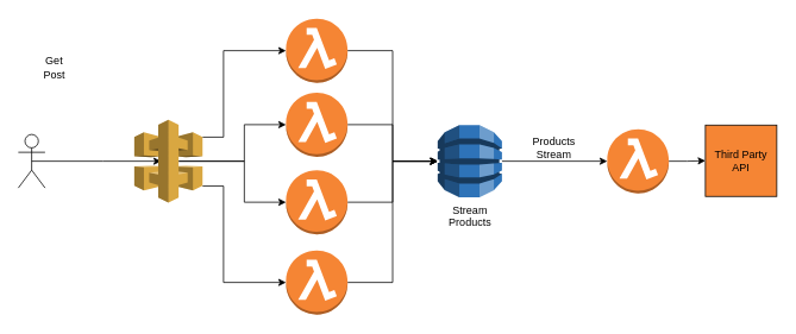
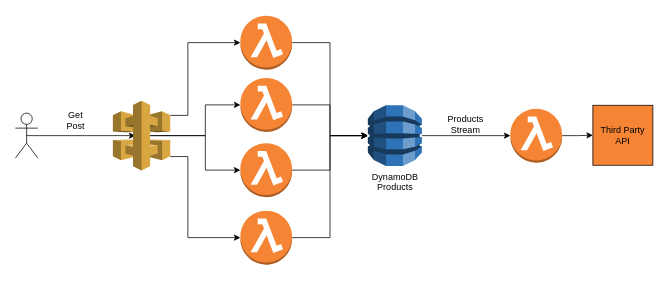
  <mxCell id="0" />
  <mxCell id="1" parent="0" />
  <mxCell id="2" style="edgeStyle=orthogonalEdgeStyle;rounded=0;orthogonalLoop=1;jettySize=auto;html=1;exitX=0.5;exitY=0.5;exitDx=0;exitDy=0;exitPerimeter=0;" edge="1" parent="1" source="3"><mxGeometry relative="1" as="geometry"><mxPoint x="180" y="180" as="targetPoint" /></mxGeometry></mxCell>
  <mxCell id="3" value="" style="shape=umlActor;verticalLabelPosition=bottom;verticalAlign=top;html=1;outlineConnect=0;" vertex="1" parent="1"><mxGeometry x="20" y="150" width="30" height="60" as="geometry" /></mxCell>
  <mxCell id="4" style="edgeStyle=orthogonalEdgeStyle;rounded=0;orthogonalLoop=1;jettySize=auto;html=1;entryX=0;entryY=0.5;entryDx=0;entryDy=0;entryPerimeter=0;" edge="1" parent="1" source="5" target="23"><mxGeometry relative="1" as="geometry"><mxPoint x="710" y="180" as="targetPoint" /></mxGeometry></mxCell>
- <mxCell id="5" value="Stream&lt;br&gt;Products" style="outlineConnect=0;dashed=0;verticalLabelPosition=bottom;verticalAlign=top;align=center;html=1;shape=mxgraph.aws3.dynamo_db;fillColor=#2E73B8;gradientColor=none;" vertex="1" parent="1"><mxGeometry x="490" y="139.5" width="72" height="81" as="geometry" /></mxCell>
+ <mxCell id="5" value="DynamoDB&lt;br&gt;Products" style="outlineConnect=0;dashed=0;verticalLabelPosition=bottom;verticalAlign=top;align=center;html=1;shape=mxgraph.aws3.dynamo_db;fillColor=#2E73B8;gradientColor=none;" vertex="1" parent="1"><mxGeometry x="490" y="139.5" width="72" height="81" as="geometry" /></mxCell>
  <mxCell id="6" style="edgeStyle=orthogonalEdgeStyle;rounded=0;orthogonalLoop=1;jettySize=auto;html=1;exitX=1;exitY=0.5;exitDx=0;exitDy=0;exitPerimeter=0;" edge="1" parent="1" source="23" target="7"><mxGeometry relative="1" as="geometry"><mxPoint x="790" y="180" as="sourcePoint" /></mxGeometry></mxCell>
  <mxCell id="7" value="Third Party API" style="whiteSpace=wrap;html=1;aspect=fixed;fillColor=#f58534;" vertex="1" parent="1"><mxGeometry x="790" y="139.5" width="80" height="80" as="geometry" /></mxCell>
- <mxCell id="8" value="Get&lt;br&gt;Post" style="text;html=1;align=center;verticalAlign=middle;resizable=0;points=[];autosize=1;strokeColor=none;" vertex="1" parent="1"><mxGeometry x="40" y="60" width="40" height="30" as="geometry" /></mxCell>
+ <mxCell id="8" value="Get&lt;br&gt;Post" style="text;html=1;align=center;verticalAlign=middle;resizable=0;points=[];autosize=1;strokeColor=none;" vertex="1" parent="1"><mxGeometry x="80" y="145" width="40" height="30" as="geometry" /></mxCell>
  <mxCell id="9" style="edgeStyle=orthogonalEdgeStyle;rounded=0;orthogonalLoop=1;jettySize=auto;html=1;exitX=1;exitY=0.21;exitDx=0;exitDy=0;exitPerimeter=0;entryX=0;entryY=0.5;entryDx=0;entryDy=0;entryPerimeter=0;" edge="1" parent="1" source="13" target="15"><mxGeometry relative="1" as="geometry"><Array as="points"><mxPoint x="250" y="153" /><mxPoint x="250" y="56" /></Array></mxGeometry></mxCell>
  <mxCell id="10" style="edgeStyle=orthogonalEdgeStyle;rounded=0;orthogonalLoop=1;jettySize=auto;html=1;exitX=0.65;exitY=0.5;exitDx=0;exitDy=0;exitPerimeter=0;entryX=0;entryY=0.5;entryDx=0;entryDy=0;entryPerimeter=0;" edge="1" parent="1" source="13" target="17"><mxGeometry relative="1" as="geometry" /></mxCell>
  <mxCell id="11" style="edgeStyle=orthogonalEdgeStyle;rounded=0;orthogonalLoop=1;jettySize=auto;html=1;exitX=0.65;exitY=0.5;exitDx=0;exitDy=0;exitPerimeter=0;entryX=0;entryY=0.5;entryDx=0;entryDy=0;entryPerimeter=0;" edge="1" parent="1" source="13" target="19"><mxGeometry relative="1" as="geometry" /></mxCell>
  <mxCell id="12" style="edgeStyle=orthogonalEdgeStyle;rounded=0;orthogonalLoop=1;jettySize=auto;html=1;exitX=1;exitY=0.8;exitDx=0;exitDy=0;exitPerimeter=0;entryX=0;entryY=0.5;entryDx=0;entryDy=0;entryPerimeter=0;" edge="1" parent="1" source="13" target="21"><mxGeometry relative="1" as="geometry"><Array as="points"><mxPoint x="250" y="208" /><mxPoint x="250" y="316" /></Array></mxGeometry></mxCell>
  <mxCell id="13" value="" style="outlineConnect=0;dashed=0;verticalLabelPosition=bottom;verticalAlign=top;align=center;html=1;shape=mxgraph.aws3.api_gateway;fillColor=#D9A741;gradientColor=none;" vertex="1" parent="1"><mxGeometry x="150" y="133.5" width="76.5" height="93" as="geometry" /></mxCell>
  <mxCell id="14" style="edgeStyle=orthogonalEdgeStyle;rounded=0;orthogonalLoop=1;jettySize=auto;html=1;exitX=1;exitY=0.5;exitDx=0;exitDy=0;exitPerimeter=0;entryX=0;entryY=0.5;entryDx=0;entryDy=0;entryPerimeter=0;" edge="1" parent="1" source="15" target="5"><mxGeometry relative="1" as="geometry" /></mxCell>
  <mxCell id="15" value="" style="outlineConnect=0;dashed=0;verticalLabelPosition=bottom;verticalAlign=top;align=center;html=1;shape=mxgraph.aws3.lambda_function;fillColor=#F58534;gradientColor=none;" vertex="1" parent="1"><mxGeometry x="320" y="20" width="69" height="72" as="geometry" /></mxCell>
  <mxCell id="16" style="edgeStyle=orthogonalEdgeStyle;rounded=0;orthogonalLoop=1;jettySize=auto;html=1;exitX=1;exitY=0.5;exitDx=0;exitDy=0;exitPerimeter=0;entryX=0;entryY=0.5;entryDx=0;entryDy=0;entryPerimeter=0;" edge="1" parent="1" source="17" target="5"><mxGeometry relative="1" as="geometry" /></mxCell>
  <mxCell id="17" value="" style="outlineConnect=0;dashed=0;verticalLabelPosition=bottom;verticalAlign=top;align=center;html=1;shape=mxgraph.aws3.lambda_function;fillColor=#F58534;gradientColor=none;" vertex="1" parent="1"><mxGeometry x="320" y="103" width="69" height="72" as="geometry" /></mxCell>
  <mxCell id="18" style="edgeStyle=orthogonalEdgeStyle;rounded=0;orthogonalLoop=1;jettySize=auto;html=1;exitX=1;exitY=0.5;exitDx=0;exitDy=0;exitPerimeter=0;entryX=0;entryY=0.5;entryDx=0;entryDy=0;entryPerimeter=0;" edge="1" parent="1" source="19" target="5"><mxGeometry relative="1" as="geometry" /></mxCell>
  <mxCell id="19" value="" style="outlineConnect=0;dashed=0;verticalLabelPosition=bottom;verticalAlign=top;align=center;html=1;shape=mxgraph.aws3.lambda_function;fillColor=#F58534;gradientColor=none;" vertex="1" parent="1"><mxGeometry x="320" y="190" width="69" height="72" as="geometry" /></mxCell>
  <mxCell id="20" style="edgeStyle=orthogonalEdgeStyle;rounded=0;orthogonalLoop=1;jettySize=auto;html=1;exitX=1;exitY=0.5;exitDx=0;exitDy=0;exitPerimeter=0;entryX=0;entryY=0.5;entryDx=0;entryDy=0;entryPerimeter=0;" edge="1" parent="1" source="21" target="5"><mxGeometry relative="1" as="geometry" /></mxCell>
  <mxCell id="21" value="" style="outlineConnect=0;dashed=0;verticalLabelPosition=bottom;verticalAlign=top;align=center;html=1;shape=mxgraph.aws3.lambda_function;fillColor=#F58534;gradientColor=none;" vertex="1" parent="1"><mxGeometry x="320" y="280" width="69" height="72" as="geometry" /></mxCell>
  <mxCell id="22" value="Products&lt;br&gt;Stream" style="text;html=1;align=center;verticalAlign=middle;resizable=0;points=[];autosize=1;strokeColor=none;" vertex="1" parent="1"><mxGeometry x="580" y="150" width="80" height="30" as="geometry" /></mxCell>
  <mxCell id="23" value="" style="outlineConnect=0;dashed=0;verticalLabelPosition=bottom;verticalAlign=top;align=center;html=1;shape=mxgraph.aws3.lambda_function;fillColor=#F58534;gradientColor=none;" vertex="1" parent="1"><mxGeometry x="680" y="144" width="69" height="72" as="geometry" /></mxCell>
